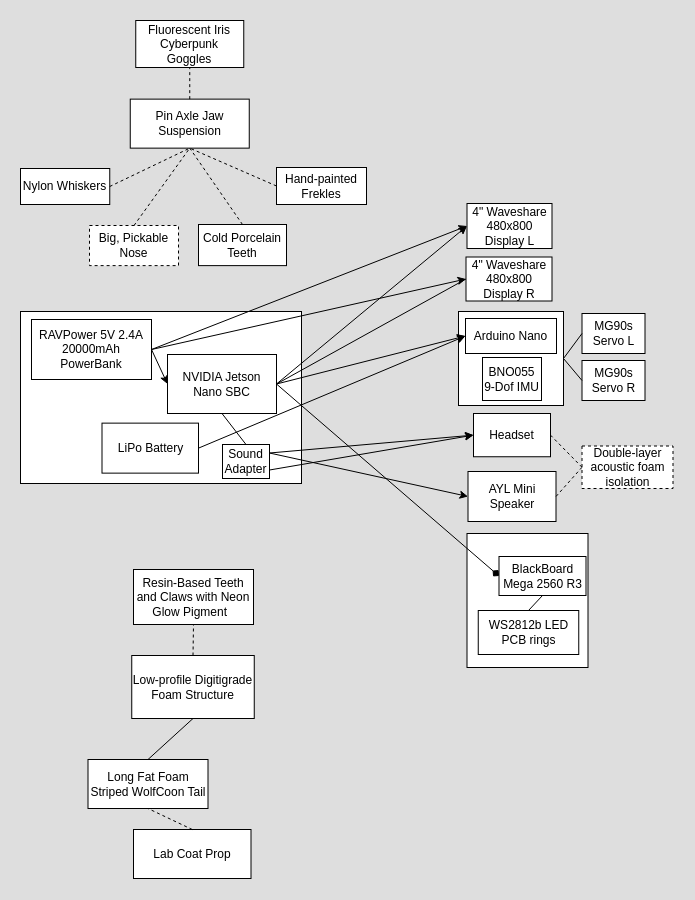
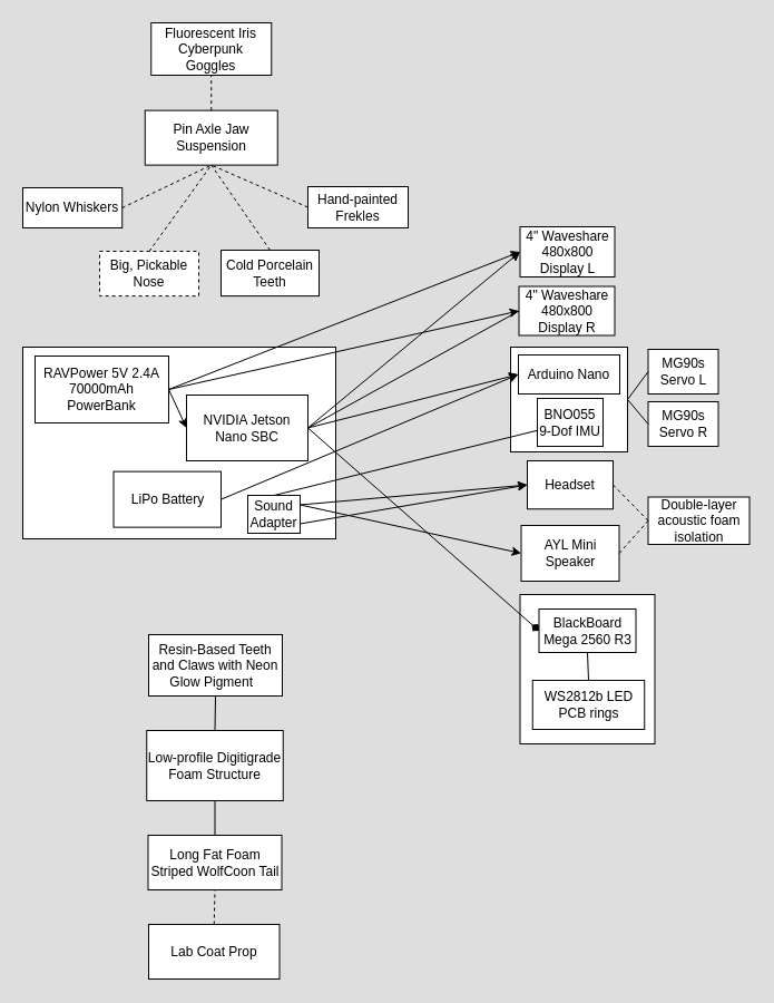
  <mxCell id="0" />
  <mxCell id="1" parent="0" />
  <mxCell id="2" value="" style="rounded=0;whiteSpace=wrap;html=1;" parent="1" vertex="1"><mxGeometry x="458" y="311" width="105" height="94" as="geometry" /></mxCell>
  <mxCell id="3" value="" style="rounded=0;whiteSpace=wrap;html=1;" parent="1" vertex="1"><mxGeometry x="466.5" y="533" width="121" height="134" as="geometry" /></mxCell>
  <mxCell id="4" value="" style="rounded=0;whiteSpace=wrap;html=1;" parent="1" vertex="1"><mxGeometry x="20" y="311" width="281" height="172" as="geometry" /></mxCell>
  <mxCell id="5" value="NVIDIA Jetson Nano SBC" style="rounded=0;whiteSpace=wrap;html=1;" parent="1" vertex="1"><mxGeometry x="167" y="354" width="109" height="59" as="geometry" /></mxCell>
- <mxCell id="6" value="RAVPower 5V 2.4A&lt;br&gt;20000mAh PowerBank" style="rounded=0;whiteSpace=wrap;html=1;" parent="1" vertex="1"><mxGeometry x="31" y="319" width="120" height="60" as="geometry" /></mxCell>
+ <mxCell id="6" value="RAVPower 5V 2.4A&lt;br&gt;70000mAh PowerBank" style="rounded=0;whiteSpace=wrap;html=1;" parent="1" vertex="1"><mxGeometry x="31" y="319" width="120" height="60" as="geometry" /></mxCell>
  <mxCell id="7" value="AYL Mini Speaker" style="rounded=0;whiteSpace=wrap;html=1;" parent="1" vertex="1"><mxGeometry x="467.5" y="471" width="88" height="50" as="geometry" /></mxCell>
  <mxCell id="8" value="4&quot; Waveshare&lt;br&gt;480x800 Display L" style="rounded=0;whiteSpace=wrap;html=1;" parent="1" vertex="1"><mxGeometry x="466.5" y="203" width="85" height="45" as="geometry" /></mxCell>
  <mxCell id="9" value="Headset" style="rounded=0;whiteSpace=wrap;html=1;" parent="1" vertex="1"><mxGeometry x="473" y="413" width="77" height="43.25" as="geometry" /></mxCell>
  <mxCell id="10" value="4&quot; Waveshare&lt;br&gt;480x800 Display R" style="rounded=0;whiteSpace=wrap;html=1;" parent="1" vertex="1"><mxGeometry x="465.5" y="256.5" width="86" height="44" as="geometry" /></mxCell>
  <mxCell id="11" value="" style="endArrow=classic;html=1;entryX=0;entryY=0.5;entryDx=0;entryDy=0;exitX=1;exitY=0.5;exitDx=0;exitDy=0;" parent="1" source="6" target="5" edge="1"><mxGeometry width="50" height="50" relative="1" as="geometry"><mxPoint x="159.5" y="516" as="sourcePoint" /><mxPoint x="86.5" y="600" as="targetPoint" /></mxGeometry></mxCell>
  <mxCell id="12" value="Pin Axle Jaw Suspension" style="rounded=0;whiteSpace=wrap;html=1;" parent="1" vertex="1"><mxGeometry x="129.75" y="98.63" width="119" height="49" as="geometry" /></mxCell>
  <mxCell id="13" value="Sound Adapter" style="rounded=0;whiteSpace=wrap;html=1;" parent="1" vertex="1"><mxGeometry x="222" y="444" width="47" height="34" as="geometry" /></mxCell>
  <mxCell id="14" value="" style="endArrow=none;html=1;exitX=1;exitY=0.5;exitDx=0;exitDy=0;entryX=0;entryY=0.5;entryDx=0;entryDy=0;" parent="1" source="5" target="10" edge="1"><mxGeometry width="50" height="50" relative="1" as="geometry"><mxPoint x="378" y="345" as="sourcePoint" /><mxPoint x="42" y="620" as="targetPoint" /></mxGeometry></mxCell>
  <mxCell id="15" value="" style="endArrow=classic;html=1;exitX=1;exitY=0.5;exitDx=0;exitDy=0;entryX=0;entryY=0.5;entryDx=0;entryDy=0;" parent="1" source="6" target="10" edge="1"><mxGeometry width="50" height="50" relative="1" as="geometry"><mxPoint x="-8" y="670" as="sourcePoint" /><mxPoint x="42" y="620" as="targetPoint" /></mxGeometry></mxCell>
  <mxCell id="16" value="" style="endArrow=classic;html=1;exitX=1;exitY=0.5;exitDx=0;exitDy=0;entryX=0;entryY=0.5;entryDx=0;entryDy=0;" parent="1" source="6" target="8" edge="1"><mxGeometry width="50" height="50" relative="1" as="geometry"><mxPoint x="4" y="670" as="sourcePoint" /><mxPoint x="54" y="620" as="targetPoint" /></mxGeometry></mxCell>
  <mxCell id="17" value="Low-profile Digitigrade Foam Structure" style="rounded=0;whiteSpace=wrap;html=1;" parent="1" vertex="1"><mxGeometry x="131.25" y="655" width="122.5" height="63" as="geometry" /></mxCell>
  <mxCell id="18" value="Lab Coat Prop" style="rounded=0;whiteSpace=wrap;html=1;" parent="1" vertex="1"><mxGeometry x="133" y="829" width="117.5" height="49" as="geometry" /></mxCell>
  <mxCell id="19" value="" style="endArrow=classic;html=1;exitX=1;exitY=0.25;exitDx=0;exitDy=0;entryX=0;entryY=0.5;entryDx=0;entryDy=0;" parent="1" source="13" target="9" edge="1"><mxGeometry width="50" height="50" relative="1" as="geometry"><mxPoint x="-11" y="871" as="sourcePoint" /><mxPoint x="39" y="821" as="targetPoint" /></mxGeometry></mxCell>
  <mxCell id="20" value="" style="endArrow=classic;html=1;exitX=1;exitY=0.75;exitDx=0;exitDy=0;entryX=0;entryY=0.5;entryDx=0;entryDy=0;" parent="1" source="13" target="9" edge="1"><mxGeometry width="50" height="50" relative="1" as="geometry"><mxPoint x="-11" y="942" as="sourcePoint" /><mxPoint x="483" y="452" as="targetPoint" /></mxGeometry></mxCell>
- <mxCell id="21" value="BlackBoard Mega 2560 R3" style="rounded=0;whiteSpace=wrap;html=1;" parent="1" vertex="1"><mxGeometry x="498.5" y="556" width="87" height="39" as="geometry" /></mxCell>
+ <mxCell id="21" value="BlackBoard Mega 2560 R3" style="rounded=0;whiteSpace=wrap;html=1;" parent="1" vertex="1"><mxGeometry x="483.5" y="546" width="87" height="39" as="geometry" /></mxCell>
  <mxCell id="22" value="" style="endArrow=diamond;html=1;exitX=1;exitY=0.5;exitDx=0;exitDy=0;entryX=0;entryY=0.5;entryDx=0;entryDy=0;" parent="1" source="5" target="21" edge="1"><mxGeometry width="50" height="50" relative="1" as="geometry"><mxPoint x="-11" y="838" as="sourcePoint" /><mxPoint x="39" y="788" as="targetPoint" /></mxGeometry></mxCell>
  <mxCell id="23" value="" style="endArrow=none;dashed=1;html=1;entryX=1;entryY=0.5;entryDx=0;entryDy=0;exitX=0;exitY=0.5;exitDx=0;exitDy=0;" parent="1" source="24" target="9" edge="1"><mxGeometry width="50" height="50" relative="1" as="geometry"><mxPoint x="564.5" y="423.25" as="sourcePoint" /><mxPoint x="6.5" y="807.25" as="targetPoint" /></mxGeometry></mxCell>
- <mxCell id="24" value="Double-layer acoustic foam isolation" style="rounded=0;whiteSpace=wrap;html=1;dashed=1;" parent="1" vertex="1"><mxGeometry x="581.5" y="445.5" width="91" height="42.5" as="geometry" /></mxCell>
+ <mxCell id="24" value="Double-layer acoustic foam isolation" style="rounded=0;whiteSpace=wrap;html=1;" parent="1" vertex="1"><mxGeometry x="581.5" y="445.5" width="91" height="42.5" as="geometry" /></mxCell>
  <mxCell id="25" value="WS2812b LED PCB rings" style="rounded=0;whiteSpace=wrap;html=1;" parent="1" vertex="1"><mxGeometry x="477.75" y="610" width="100.5" height="44" as="geometry" /></mxCell>
  <mxCell id="26" value="" style="endArrow=none;html=1;entryX=0.5;entryY=1;entryDx=0;entryDy=0;exitX=0.5;exitY=0;exitDx=0;exitDy=0;" parent="1" source="25" target="21" edge="1"><mxGeometry width="50" height="50" relative="1" as="geometry"><mxPoint x="-43.5" y="851" as="sourcePoint" /><mxPoint x="6.5" y="801" as="targetPoint" /></mxGeometry></mxCell>
  <mxCell id="27" value="Resin-Based Teeth and Claws with Neon Glow Pigment&amp;nbsp;&amp;nbsp;" style="rounded=0;whiteSpace=wrap;html=1;" parent="1" vertex="1"><mxGeometry x="133" y="569" width="120" height="55" as="geometry" /></mxCell>
- <mxCell id="28" value="" style="endArrow=none;dashed=1;html=1;entryX=0.5;entryY=1;entryDx=0;entryDy=0;exitX=0.5;exitY=0;exitDx=0;exitDy=0;" parent="1" source="17" target="27" edge="1"><mxGeometry width="50" height="50" relative="1" as="geometry"><mxPoint x="-131.75" y="926" as="sourcePoint" /><mxPoint x="-81.75" y="876" as="targetPoint" /></mxGeometry></mxCell>
+ <mxCell id="28" value="" style="endArrow=none;dashed=0;html=1;entryX=0.5;entryY=1;entryDx=0;entryDy=0;exitX=0.5;exitY=0;exitDx=0;exitDy=0;" parent="1" source="17" target="27" edge="1"><mxGeometry width="50" height="50" relative="1" as="geometry"><mxPoint x="-131.75" y="926" as="sourcePoint" /><mxPoint x="-81.75" y="876" as="targetPoint" /></mxGeometry></mxCell>
  <mxCell id="29" value="Nylon Whiskers" style="rounded=0;whiteSpace=wrap;html=1;" parent="1" vertex="1"><mxGeometry x="20" y="168" width="89.25" height="36" as="geometry" /></mxCell>
- <mxCell id="30" value="Long Fat Foam Striped WolfCoon Tail" style="rounded=0;whiteSpace=wrap;html=1;" parent="1" vertex="1"><mxGeometry x="87.5" y="759" width="120" height="49" as="geometry" /></mxCell>
+ <mxCell id="30" value="Long Fat Foam Striped WolfCoon Tail" style="rounded=0;whiteSpace=wrap;html=1;" parent="1" vertex="1"><mxGeometry x="132.5" y="749" width="120" height="49" as="geometry" /></mxCell>
  <mxCell id="31" value="" style="endArrow=none;html=1;entryX=0.5;entryY=1;entryDx=0;entryDy=0;exitX=0.5;exitY=0;exitDx=0;exitDy=0;" parent="1" source="30" target="17" edge="1"><mxGeometry width="50" height="50" relative="1" as="geometry"><mxPoint x="-131.75" y="979" as="sourcePoint" /><mxPoint x="-81.75" y="929" as="targetPoint" /></mxGeometry></mxCell>
  <mxCell id="32" value="" style="endArrow=none;html=1;entryX=0.5;entryY=1;entryDx=0;entryDy=0;exitX=0.5;exitY=0;exitDx=0;exitDy=0;dashed=1;" parent="1" source="18" target="30" edge="1"><mxGeometry width="50" height="50" relative="1" as="geometry"><mxPoint x="-131.75" y="979" as="sourcePoint" /><mxPoint x="-81.75" y="929" as="targetPoint" /></mxGeometry></mxCell>
  <mxCell id="33" value="Fluorescent Iris Cyberpunk &lt;br&gt;Goggles" style="rounded=0;whiteSpace=wrap;html=1;" parent="1" vertex="1"><mxGeometry x="135.25" y="20" width="108" height="47" as="geometry" /></mxCell>
  <mxCell id="34" value="" style="endArrow=classic;html=1;exitX=1;exitY=0.5;exitDx=0;exitDy=0;entryX=0;entryY=0.5;entryDx=0;entryDy=0;" parent="1" source="5" target="8" edge="1"><mxGeometry width="50" height="50" relative="1" as="geometry"><mxPoint x="-11" y="964" as="sourcePoint" /><mxPoint x="39" y="914" as="targetPoint" /></mxGeometry></mxCell>
  <mxCell id="35" value="" style="endArrow=classic;html=1;exitX=1;exitY=0.25;exitDx=0;exitDy=0;entryX=0;entryY=0.5;entryDx=0;entryDy=0;" parent="1" source="13" target="7" edge="1"><mxGeometry width="50" height="50" relative="1" as="geometry"><mxPoint x="-11" y="964" as="sourcePoint" /><mxPoint x="132" y="599" as="targetPoint" /></mxGeometry></mxCell>
  <mxCell id="36" value="Big, Pickable Nose" style="rounded=0;whiteSpace=wrap;html=1;dashed=1;" parent="1" vertex="1"><mxGeometry x="89" y="225" width="89" height="40.12" as="geometry" /></mxCell>
  <mxCell id="37" value="Hand-painted Frekles" style="rounded=0;whiteSpace=wrap;html=1;" parent="1" vertex="1"><mxGeometry x="276" y="167" width="90" height="37" as="geometry" /></mxCell>
  <mxCell id="38" value="" style="endArrow=none;dashed=1;html=1;entryX=1;entryY=0.5;entryDx=0;entryDy=0;exitX=0;exitY=0.5;exitDx=0;exitDy=0;" parent="1" source="24" target="7" edge="1"><mxGeometry width="50" height="50" relative="1" as="geometry"><mxPoint x="-21.5" y="1006" as="sourcePoint" /><mxPoint x="28.5" y="956" as="targetPoint" /></mxGeometry></mxCell>
  <mxCell id="39" value="" style="endArrow=none;dashed=1;html=1;entryX=0.5;entryY=1;entryDx=0;entryDy=0;exitX=0.5;exitY=0;exitDx=0;exitDy=0;" parent="1" source="12" target="33" edge="1"><mxGeometry width="50" height="50" relative="1" as="geometry"><mxPoint x="-151.75" y="906.88" as="sourcePoint" /><mxPoint x="189.25" y="76.88" as="targetPoint" /></mxGeometry></mxCell>
  <mxCell id="40" value="" style="endArrow=none;dashed=1;html=1;entryX=0.5;entryY=1;entryDx=0;entryDy=0;exitX=1;exitY=0.5;exitDx=0;exitDy=0;" parent="1" source="29" target="12" edge="1"><mxGeometry width="50" height="50" relative="1" as="geometry"><mxPoint x="-116.5" y="965.88" as="sourcePoint" /><mxPoint x="-66.5" y="915.88" as="targetPoint" /></mxGeometry></mxCell>
  <mxCell id="41" value="" style="endArrow=none;dashed=1;html=1;entryX=0.5;entryY=1;entryDx=0;entryDy=0;exitX=0;exitY=0.5;exitDx=0;exitDy=0;" parent="1" source="37" target="12" edge="1"><mxGeometry width="50" height="50" relative="1" as="geometry"><mxPoint x="-116.5" y="1037.88" as="sourcePoint" /><mxPoint x="-66.5" y="987.88" as="targetPoint" /></mxGeometry></mxCell>
  <mxCell id="42" value="" style="endArrow=none;dashed=1;html=1;entryX=0.5;entryY=1;entryDx=0;entryDy=0;exitX=0.5;exitY=0;exitDx=0;exitDy=0;" parent="1" source="36" target="12" edge="1"><mxGeometry width="50" height="50" relative="1" as="geometry"><mxPoint x="-116.5" y="965.88" as="sourcePoint" /><mxPoint x="-66.5" y="915.88" as="targetPoint" /></mxGeometry></mxCell>
  <mxCell id="43" value="Arduino Nano" style="rounded=0;whiteSpace=wrap;html=1;" parent="1" vertex="1"><mxGeometry x="465" y="318" width="91" height="35" as="geometry" /></mxCell>
  <mxCell id="44" value="LiPo Battery" style="rounded=0;whiteSpace=wrap;html=1;" parent="1" vertex="1"><mxGeometry x="101.5" y="422.63" width="96.5" height="50" as="geometry" /></mxCell>
  <mxCell id="45" value="" style="endArrow=classic;html=1;exitX=1;exitY=0.5;exitDx=0;exitDy=0;entryX=0;entryY=0.5;entryDx=0;entryDy=0;" parent="1" source="44" target="43" edge="1"><mxGeometry width="50" height="50" relative="1" as="geometry"><mxPoint x="-11" y="943" as="sourcePoint" /><mxPoint x="39" y="893" as="targetPoint" /></mxGeometry></mxCell>
  <mxCell id="46" value="" style="endArrow=classic;html=1;exitX=1;exitY=0.5;exitDx=0;exitDy=0;entryX=0;entryY=0.5;entryDx=0;entryDy=0;" parent="1" source="5" target="43" edge="1"><mxGeometry width="50" height="50" relative="1" as="geometry"><mxPoint x="1" y="959" as="sourcePoint" /><mxPoint x="51" y="909" as="targetPoint" /></mxGeometry></mxCell>
  <mxCell id="47" value="MG90s Servo L" style="rounded=0;whiteSpace=wrap;html=1;" parent="1" vertex="1"><mxGeometry x="581.5" y="313" width="63" height="40" as="geometry" /></mxCell>
  <mxCell id="48" value="MG90s Servo R" style="rounded=0;whiteSpace=wrap;html=1;" parent="1" vertex="1"><mxGeometry x="581.5" y="360" width="63" height="40" as="geometry" /></mxCell>
  <mxCell id="49" value="" style="endArrow=none;html=1;entryX=1;entryY=0.5;entryDx=0;entryDy=0;exitX=0;exitY=0.5;exitDx=0;exitDy=0;" parent="1" source="48" target="2" edge="1"><mxGeometry width="50" height="50" relative="1" as="geometry"><mxPoint x="24" y="959" as="sourcePoint" /><mxPoint x="74" y="909" as="targetPoint" /></mxGeometry></mxCell>
  <mxCell id="50" value="" style="endArrow=none;html=1;exitX=1;exitY=0.5;exitDx=0;exitDy=0;entryX=0;entryY=0.5;entryDx=0;entryDy=0;" parent="1" source="2" target="47" edge="1"><mxGeometry width="50" height="50" relative="1" as="geometry"><mxPoint x="24" y="959" as="sourcePoint" /><mxPoint x="74" y="909" as="targetPoint" /></mxGeometry></mxCell>
  <mxCell id="51" value="BNO055 9-Dof IMU" style="rounded=0;whiteSpace=wrap;html=1;" parent="1" vertex="1"><mxGeometry x="482" y="357" width="59" height="43" as="geometry" /></mxCell>
  <mxCell id="52" value="Cold Porcelain Teeth" style="rounded=0;whiteSpace=wrap;html=1;" parent="1" vertex="1"><mxGeometry x="198" y="224" width="88" height="41.12" as="geometry" /></mxCell>
  <mxCell id="53" value="" style="endArrow=none;dashed=1;html=1;entryX=0.5;entryY=1;entryDx=0;entryDy=0;exitX=0.5;exitY=0;exitDx=0;exitDy=0;" parent="1" source="52" target="12" edge="1"><mxGeometry width="50" height="50" relative="1" as="geometry"><mxPoint x="-7" y="949" as="sourcePoint" /><mxPoint x="197" y="167" as="targetPoint" /></mxGeometry></mxCell>
- <mxCell id="54" value="" style="endArrow=none;html=1;entryX=0.5;entryY=1;entryDx=0;entryDy=0;exitX=0.5;exitY=0;exitDx=0;exitDy=0;" edge="1" parent="1" source="13" target="5"><mxGeometry width="50" height="50" relative="1" as="geometry"><mxPoint x="20" y="962" as="sourcePoint" /><mxPoint x="70" y="912" as="targetPoint" /></mxGeometry></mxCell>
+ <mxCell id="54" value="" style="endArrow=none;html=1;exitX=0.5;exitY=0;exitDx=0;exitDy=0;" edge="1" parent="1" source="13" target="51"><mxGeometry width="50" height="50" relative="1" as="geometry"><mxPoint x="20" y="962" as="sourcePoint" /><mxPoint x="70" y="912" as="targetPoint" /></mxGeometry></mxCell>
